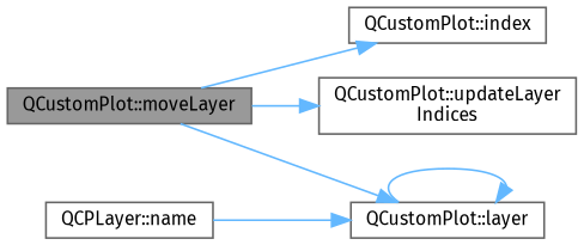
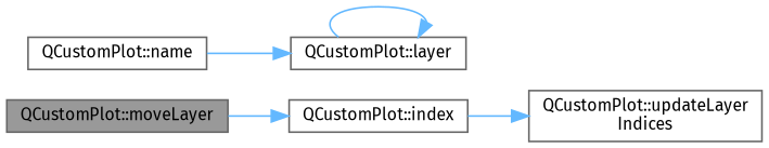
  digraph {
    fontname="Fira Sans"
    rankdir=LR
    node [color=grey40 fillcolor=white fontname="Fira Sans" fontsize=10 shape=box style=filled]
    edge [color=steelblue1 fontname="Fira Sans" fontsize=10 labelfontname=Helvetica labelfontsize=10 style=solid]
    n1 [color=gray40 fillcolor=grey60 fontcolor=black height=0.2 label="QCustomPlot::moveLayer" width=0.4]
    n2 [height=0.2 label="QCustomPlot::index" width=0.4]
    n3 [height=0.2 label="QCustomPlot::layer" width=0.4]
    n4 [height=0.2 label="QCustomPlot::updateLayer\lIndices" width=0.4]
-   n5 [height=0.2 label="QCPLayer::name" width=0.4]
+   n5 [height=0.2 label="QCustomPlot::name" width=0.4]
    n1 -> n2
-   n1 -> n3
-   n1 -> n4
+   n2 -> n4
    n3 -> n3
    n5 -> n3
  }
